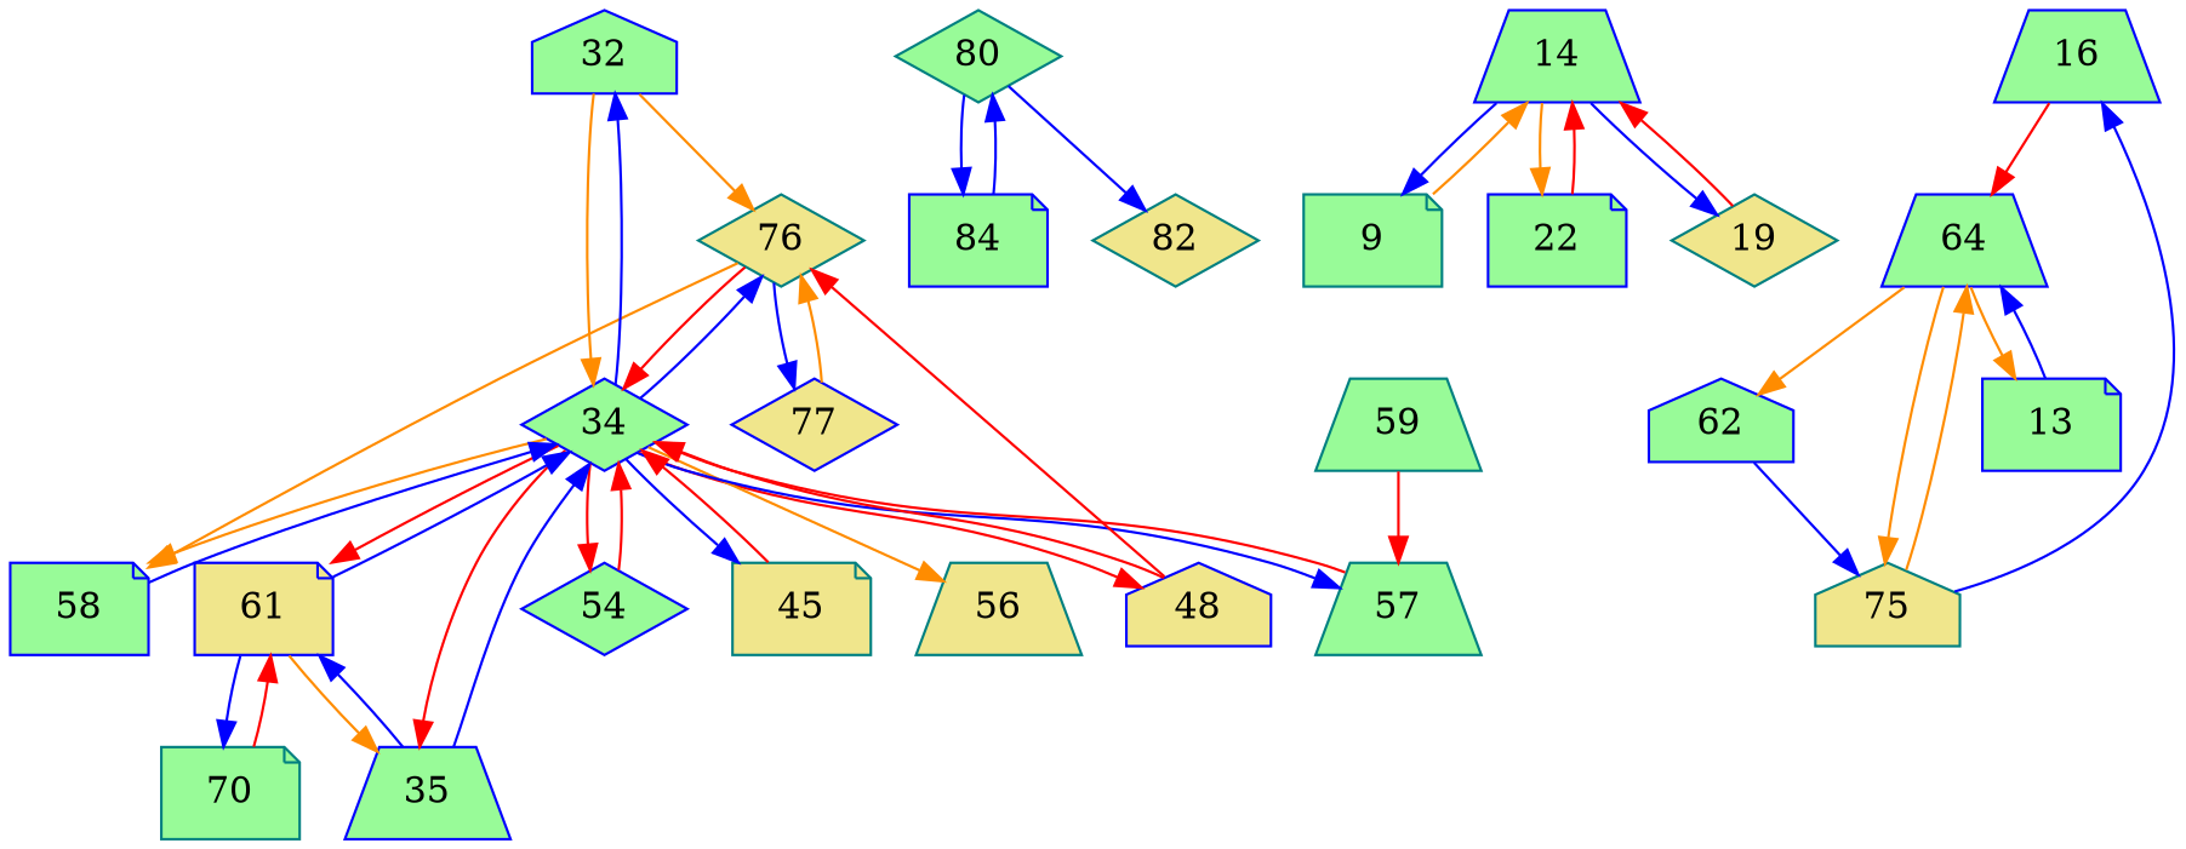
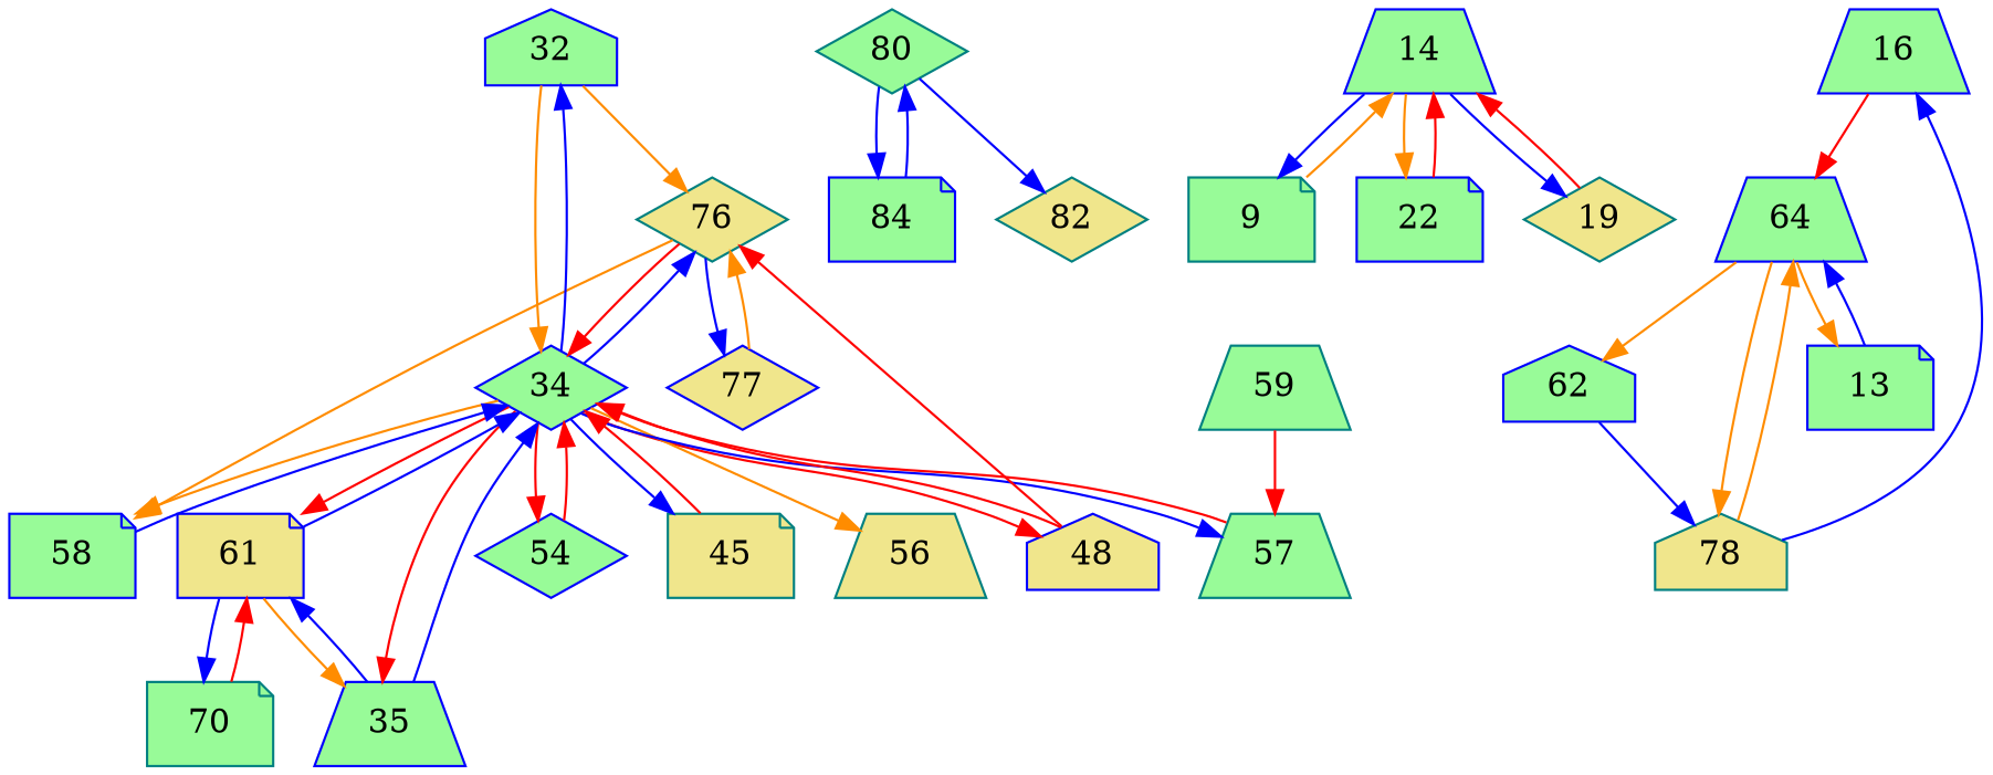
  strict digraph {
    node [color=blue fillcolor=palegreen shape=note style=filled]
    edge [arrowhead=normal color=blue]
    32 [shape=house]
    76 [color=teal fillcolor=khaki shape=diamond]
    34 [shape=diamond]
    58
    77 [fillcolor=khaki shape=diamond]
    48 [fillcolor=khaki shape=house]
    61 [fillcolor=khaki]
    35 [shape=trapezium]
    54 [shape=diamond]
    45 [color=teal fillcolor=khaki]
    56 [color=teal fillcolor=khaki shape=trapezium]
    57 [color=teal shape=trapezium]
    70 [color=teal]
    80 [color=teal shape=diamond]
    84
    82 [color=teal fillcolor=khaki shape=diamond]
    59 [color=teal shape=trapezium]
    14 [shape=trapezium]
    n19 [color=teal label=9]
    22
    19 [color=teal fillcolor=khaki shape=diamond]
    16 [shape=trapezium]
    64 [shape=trapezium]
    62 [shape=house]
-   75 [color=teal fillcolor=khaki shape=house]
+   75 [color=teal fillcolor=khaki shape=house label=78]
    13
    32 -> 76 [color=darkorange]
    32 -> 34 [color=darkorange]
    76 -> 34 [color=red]
    76 -> 58 [color=darkorange]
    76 -> 77
    34 -> 32
    34 -> 76
    34 -> 58 [color=darkorange]
    34 -> 48 [color=red]
    34 -> 61 [color=red]
    34 -> 35 [color=red]
    34 -> 54 [color=red]
    34 -> 45
    34 -> 56 [color=darkorange]
    34 -> 57
    58 -> 34
    77 -> 76 [color=darkorange]
    48 -> 76 [color=red]
    48 -> 34 [color=red]
    61 -> 34
    61 -> 35 [color=darkorange]
    61 -> 70
    35 -> 34
    35 -> 61
    54 -> 34 [color=red]
    45 -> 34 [color=red]
    57 -> 34 [color=red]
    70 -> 61 [color=red]
    80 -> 84
    80 -> 82
    84 -> 80
    59 -> 57 [color=red]
    14 -> n19
    14 -> 22 [color=darkorange]
    14 -> 19
    n19 -> 14 [color=darkorange]
    22 -> 14 [color=red]
    19 -> 14 [color=red]
    16 -> 64 [color=red]
    64 -> 62 [color=darkorange]
    64 -> 75 [color=darkorange]
    64 -> 13 [color=darkorange]
    62 -> 75
    75 -> 16
    75 -> 64 [color=darkorange]
    13 -> 64
  }
